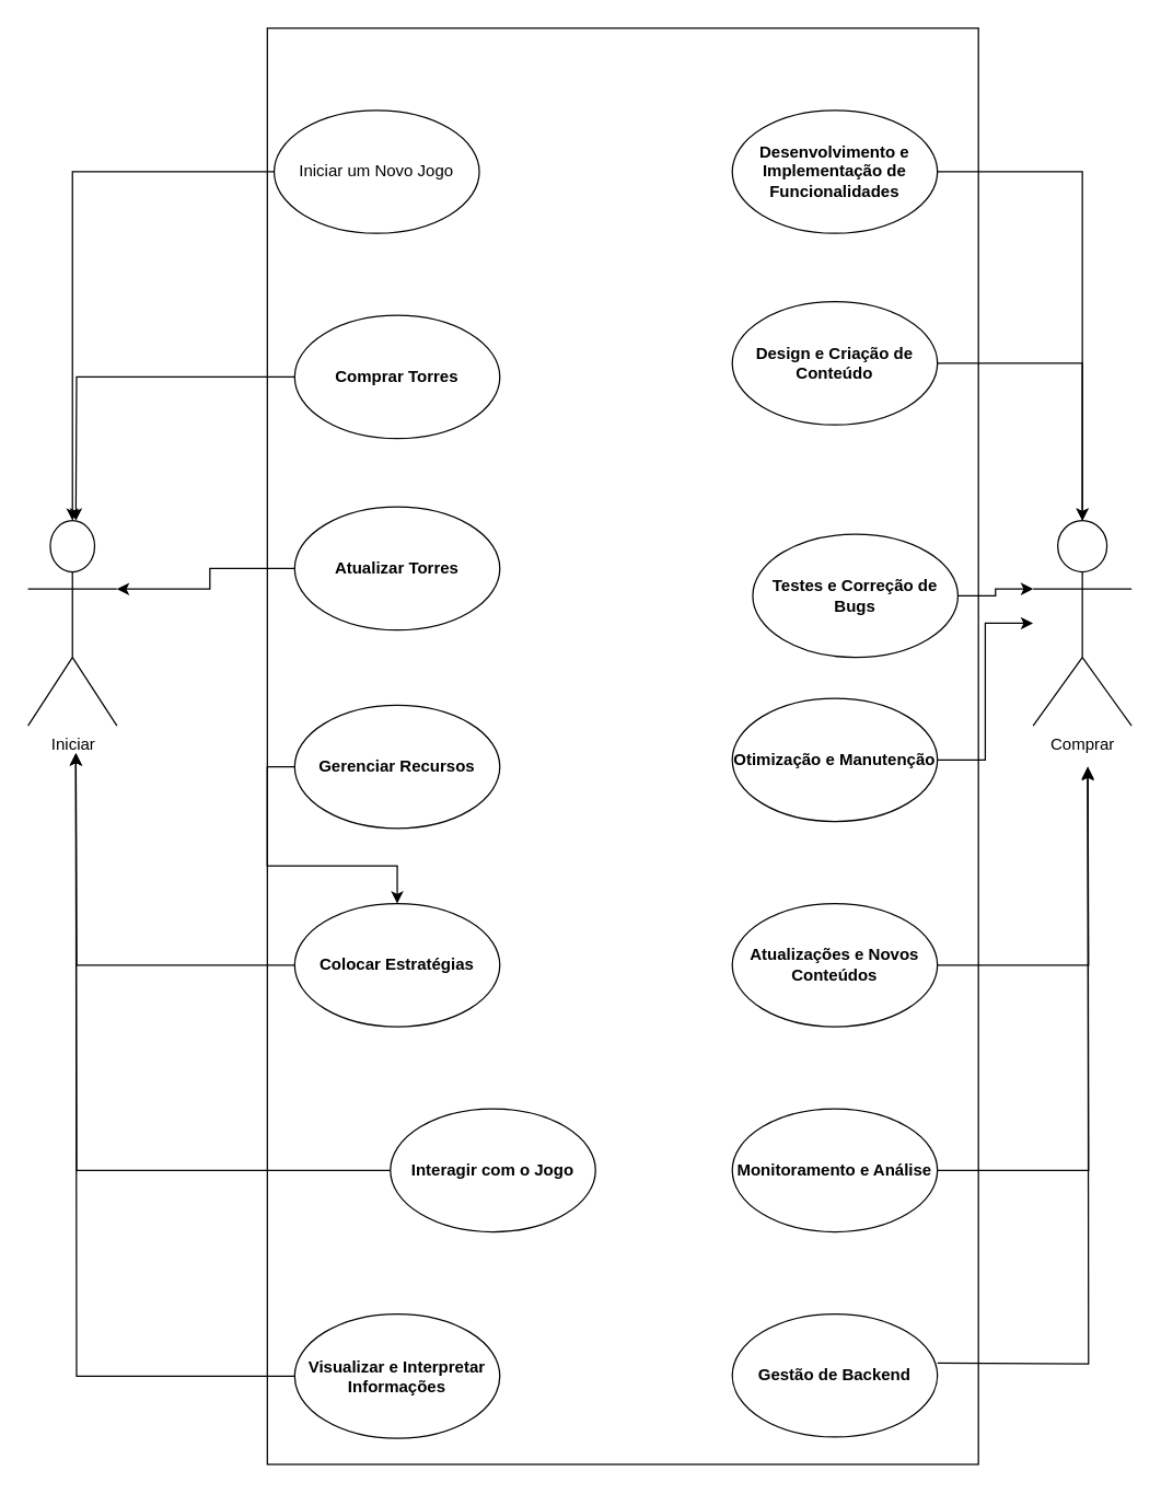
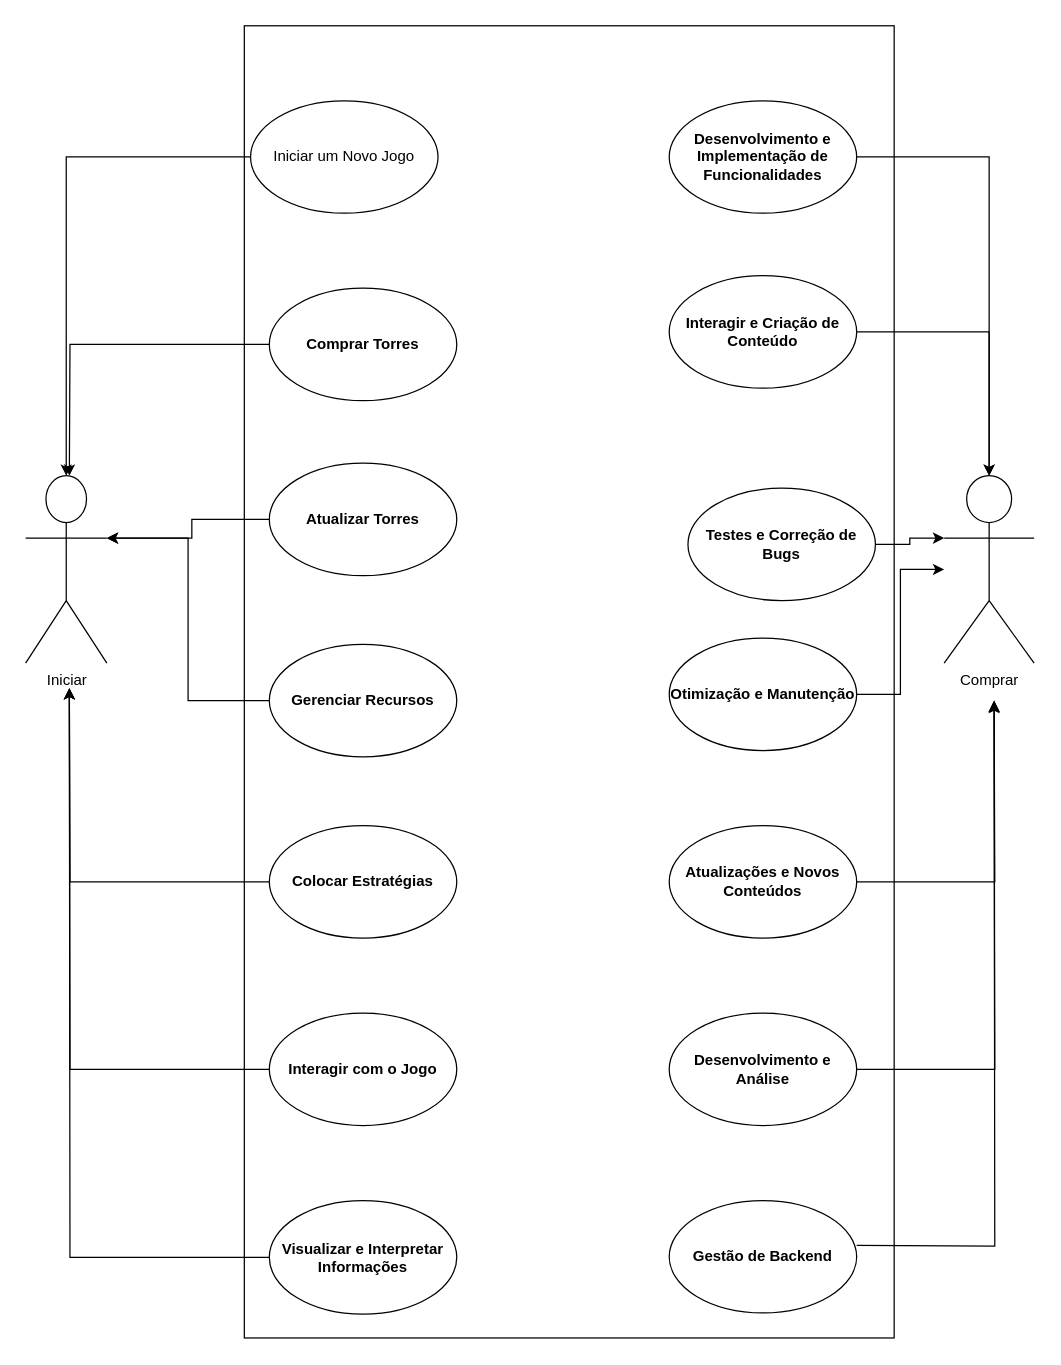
  <mxCell id="0" />
  <mxCell id="1" parent="0" />
  <mxCell id="2" value="" style="rounded=0;whiteSpace=wrap;html=1;" vertex="1" parent="1"><mxGeometry x="195" y="20" width="520" height="1050" as="geometry" /></mxCell>
  <mxCell id="3" value="Iniciar" style="shape=umlActor;verticalLabelPosition=bottom;verticalAlign=top;html=1;outlineConnect=0;" vertex="1" parent="1"><mxGeometry x="20" y="380" width="65" height="150" as="geometry" /></mxCell>
  <mxCell id="4" value="Iniciar um Novo Jogo" style="ellipse;whiteSpace=wrap;html=1;" vertex="1" parent="1"><mxGeometry x="200" y="80" width="150" height="90" as="geometry" /></mxCell>
  <mxCell id="5" style="edgeStyle=orthogonalEdgeStyle;rounded=0;orthogonalLoop=1;jettySize=auto;html=1;exitX=0;exitY=0.5;exitDx=0;exitDy=0;" edge="1" parent="1" source="6"><mxGeometry relative="1" as="geometry"><mxPoint x="55" y="380" as="targetPoint" /></mxGeometry></mxCell>
  <mxCell id="6" value="&lt;p&gt;&lt;strong&gt;Comprar Torres&lt;/strong&gt;&lt;/p&gt;&lt;ul&gt;&lt;/ul&gt;" style="ellipse;whiteSpace=wrap;html=1;" vertex="1" parent="1"><mxGeometry x="215" y="230" width="150" height="90" as="geometry" /></mxCell>
  <mxCell id="7" style="edgeStyle=orthogonalEdgeStyle;rounded=0;orthogonalLoop=1;jettySize=auto;html=1;exitX=0;exitY=0.5;exitDx=0;exitDy=0;" edge="1" parent="1" source="8" target="3"><mxGeometry relative="1" as="geometry"><Array as="points"><mxPoint x="153" y="415" /><mxPoint x="153" y="430" /></Array></mxGeometry></mxCell>
  <mxCell id="8" value="&lt;strong&gt;Atualizar Torres&lt;/strong&gt;" style="ellipse;whiteSpace=wrap;html=1;" vertex="1" parent="1"><mxGeometry x="215" y="370" width="150" height="90" as="geometry" /></mxCell>
  <mxCell id="9" value="&lt;strong&gt;Gerenciar Recursos&lt;/strong&gt;" style="ellipse;whiteSpace=wrap;html=1;" vertex="1" parent="1"><mxGeometry x="215" y="515" width="150" height="90" as="geometry" /></mxCell>
  <mxCell id="10" style="edgeStyle=orthogonalEdgeStyle;rounded=0;orthogonalLoop=1;jettySize=auto;html=1;exitX=0;exitY=0.5;exitDx=0;exitDy=0;" edge="1" parent="1" source="11"><mxGeometry relative="1" as="geometry"><mxPoint x="55" y="550" as="targetPoint" /></mxGeometry></mxCell>
  <mxCell id="11" value="&lt;p&gt;&lt;strong&gt;Colocar Estratégias&lt;/strong&gt;&lt;/p&gt;&lt;ul&gt;&lt;/ul&gt;" style="ellipse;whiteSpace=wrap;html=1;" vertex="1" parent="1"><mxGeometry x="215" y="660" width="150" height="90" as="geometry" /></mxCell>
  <mxCell id="12" style="edgeStyle=orthogonalEdgeStyle;rounded=0;orthogonalLoop=1;jettySize=auto;html=1;exitX=0;exitY=0.5;exitDx=0;exitDy=0;" edge="1" parent="1" source="13"><mxGeometry relative="1" as="geometry"><mxPoint x="55" y="550" as="targetPoint" /></mxGeometry></mxCell>
- <mxCell id="13" value="&lt;p&gt;&lt;strong&gt;Interagir com o Jogo&lt;/strong&gt;&lt;/p&gt;&lt;ul&gt;&lt;/ul&gt;" style="ellipse;whiteSpace=wrap;html=1;" vertex="1" parent="1"><mxGeometry x="285" y="810" width="150" height="90" as="geometry" /></mxCell>
+ <mxCell id="13" value="&lt;p&gt;&lt;strong&gt;Interagir com o Jogo&lt;/strong&gt;&lt;/p&gt;&lt;ul&gt;&lt;/ul&gt;" style="ellipse;whiteSpace=wrap;html=1;" vertex="1" parent="1"><mxGeometry x="215" y="810" width="150" height="90" as="geometry" /></mxCell>
  <mxCell id="14" style="edgeStyle=orthogonalEdgeStyle;rounded=0;orthogonalLoop=1;jettySize=auto;html=1;exitX=0;exitY=0.5;exitDx=0;exitDy=0;" edge="1" parent="1" source="15"><mxGeometry relative="1" as="geometry"><mxPoint x="55" y="550" as="targetPoint" /></mxGeometry></mxCell>
  <mxCell id="15" value="&lt;p&gt;&lt;strong&gt;Visualizar e Interpretar Informações&lt;/strong&gt;&lt;/p&gt;&lt;ul&gt;&lt;/ul&gt;" style="ellipse;whiteSpace=wrap;html=1;" vertex="1" parent="1"><mxGeometry x="215" y="960" width="150" height="91" as="geometry" /></mxCell>
  <mxCell id="16" value="&lt;strong&gt;Desenvolvimento e Implementação de Funcionalidades&lt;/strong&gt;" style="ellipse;whiteSpace=wrap;html=1;" vertex="1" parent="1"><mxGeometry x="535" y="80" width="150" height="90" as="geometry" /></mxCell>
- <mxCell id="17" value="&lt;strong&gt;Design e Criação de Conteúdo&lt;/strong&gt;" style="ellipse;whiteSpace=wrap;html=1;" vertex="1" parent="1"><mxGeometry x="535" y="220" width="150" height="90" as="geometry" /></mxCell>
+ <mxCell id="17" value="&lt;strong&gt;Interagir e Criação de Conteúdo&lt;/strong&gt;" style="ellipse;whiteSpace=wrap;html=1;" vertex="1" parent="1"><mxGeometry x="535" y="220" width="150" height="90" as="geometry" /></mxCell>
  <mxCell id="18" value="&lt;p&gt;&lt;strong&gt;Testes e Correção de Bugs&lt;/strong&gt;&lt;/p&gt;&lt;ul&gt;&lt;/ul&gt;" style="ellipse;whiteSpace=wrap;html=1;" vertex="1" parent="1"><mxGeometry x="550" y="390" width="150" height="90" as="geometry" /></mxCell>
  <mxCell id="19" style="edgeStyle=orthogonalEdgeStyle;rounded=0;orthogonalLoop=1;jettySize=auto;html=1;exitX=1;exitY=0.5;exitDx=0;exitDy=0;" edge="1" parent="1" source="20" target="29"><mxGeometry relative="1" as="geometry" /></mxCell>
  <mxCell id="20" value="&lt;p&gt;&lt;strong&gt;Otimização e Manutenção&lt;/strong&gt;&lt;/p&gt;&lt;ul&gt;&lt;/ul&gt;" style="ellipse;whiteSpace=wrap;html=1;" vertex="1" parent="1"><mxGeometry x="535" y="510" width="150" height="90" as="geometry" /></mxCell>
  <mxCell id="21" style="edgeStyle=orthogonalEdgeStyle;rounded=0;orthogonalLoop=1;jettySize=auto;html=1;exitX=1;exitY=0.5;exitDx=0;exitDy=0;" edge="1" parent="1" source="22"><mxGeometry relative="1" as="geometry"><mxPoint x="795" y="560" as="targetPoint" /></mxGeometry></mxCell>
  <mxCell id="22" value="&lt;p&gt;&lt;strong&gt;Atualizações e Novos Conteúdos&lt;/strong&gt;&lt;/p&gt;&lt;ul&gt;&lt;/ul&gt;" style="ellipse;whiteSpace=wrap;html=1;" vertex="1" parent="1"><mxGeometry x="535" y="660" width="150" height="90" as="geometry" /></mxCell>
  <mxCell id="23" style="edgeStyle=orthogonalEdgeStyle;rounded=0;orthogonalLoop=1;jettySize=auto;html=1;exitX=1;exitY=0.5;exitDx=0;exitDy=0;" edge="1" parent="1" source="24"><mxGeometry relative="1" as="geometry"><mxPoint x="795" y="560" as="targetPoint" /></mxGeometry></mxCell>
- <mxCell id="24" value="&lt;p&gt;&lt;strong&gt;Monitoramento e Análise&lt;/strong&gt;&lt;/p&gt;&lt;ul&gt;&lt;/ul&gt;" style="ellipse;whiteSpace=wrap;html=1;" vertex="1" parent="1"><mxGeometry x="535" y="810" width="150" height="90" as="geometry" /></mxCell>
+ <mxCell id="24" value="&lt;p&gt;&lt;strong&gt;Desenvolvimento e Análise&lt;/strong&gt;&lt;/p&gt;&lt;ul&gt;&lt;/ul&gt;" style="ellipse;whiteSpace=wrap;html=1;" vertex="1" parent="1"><mxGeometry x="535" y="810" width="150" height="90" as="geometry" /></mxCell>
  <mxCell id="25" style="edgeStyle=orthogonalEdgeStyle;rounded=0;orthogonalLoop=1;jettySize=auto;html=1;exitX=1;exitY=0.5;exitDx=0;exitDy=0;" edge="1" parent="1"><mxGeometry relative="1" as="geometry"><mxPoint x="795" y="561" as="targetPoint" /><mxPoint x="685" y="996" as="sourcePoint" /></mxGeometry></mxCell>
  <mxCell id="26" value="&lt;p&gt;&lt;strong&gt;Gestão de Backend&lt;/strong&gt;&lt;/p&gt;&lt;ul&gt;&lt;/ul&gt;" style="ellipse;whiteSpace=wrap;html=1;" vertex="1" parent="1"><mxGeometry x="535" y="960" width="150" height="90" as="geometry" /></mxCell>
  <mxCell id="27" style="edgeStyle=orthogonalEdgeStyle;rounded=0;orthogonalLoop=1;jettySize=auto;html=1;exitX=0;exitY=0.5;exitDx=0;exitDy=0;entryX=0.5;entryY=0;entryDx=0;entryDy=0;entryPerimeter=0;" edge="1" parent="1" source="4" target="3"><mxGeometry relative="1" as="geometry" /></mxCell>
- <mxCell id="28" style="edgeStyle=orthogonalEdgeStyle;rounded=0;orthogonalLoop=1;jettySize=auto;html=1;exitX=0;exitY=0.5;exitDx=0;exitDy=0;" edge="1" parent="1" source="9" target="11"><mxGeometry relative="1" as="geometry" /></mxCell>
+ <mxCell id="28" style="edgeStyle=orthogonalEdgeStyle;rounded=0;orthogonalLoop=1;jettySize=auto;html=1;exitX=0;exitY=0.5;exitDx=0;exitDy=0;entryX=1;entryY=0.333;entryDx=0;entryDy=0;entryPerimeter=0;" edge="1" parent="1" source="9" target="3"><mxGeometry relative="1" as="geometry" /></mxCell>
  <mxCell id="29" value="Comprar&lt;div&gt;&lt;br&gt;&lt;/div&gt;" style="shape=umlActor;verticalLabelPosition=bottom;verticalAlign=top;html=1;outlineConnect=0;" vertex="1" parent="1"><mxGeometry x="755" y="380" width="72" height="150" as="geometry" /></mxCell>
  <mxCell id="30" style="edgeStyle=orthogonalEdgeStyle;rounded=0;orthogonalLoop=1;jettySize=auto;html=1;exitX=1;exitY=0.5;exitDx=0;exitDy=0;entryX=0.5;entryY=0;entryDx=0;entryDy=0;entryPerimeter=0;" edge="1" parent="1" source="16" target="29"><mxGeometry relative="1" as="geometry" /></mxCell>
  <mxCell id="31" style="edgeStyle=orthogonalEdgeStyle;rounded=0;orthogonalLoop=1;jettySize=auto;html=1;exitX=1;exitY=0.5;exitDx=0;exitDy=0;entryX=0.5;entryY=0;entryDx=0;entryDy=0;entryPerimeter=0;" edge="1" parent="1" source="17" target="29"><mxGeometry relative="1" as="geometry" /></mxCell>
  <mxCell id="32" style="edgeStyle=orthogonalEdgeStyle;rounded=0;orthogonalLoop=1;jettySize=auto;html=1;exitX=1;exitY=0.5;exitDx=0;exitDy=0;entryX=0;entryY=0.333;entryDx=0;entryDy=0;entryPerimeter=0;" edge="1" parent="1" source="18" target="29"><mxGeometry relative="1" as="geometry" /></mxCell>
